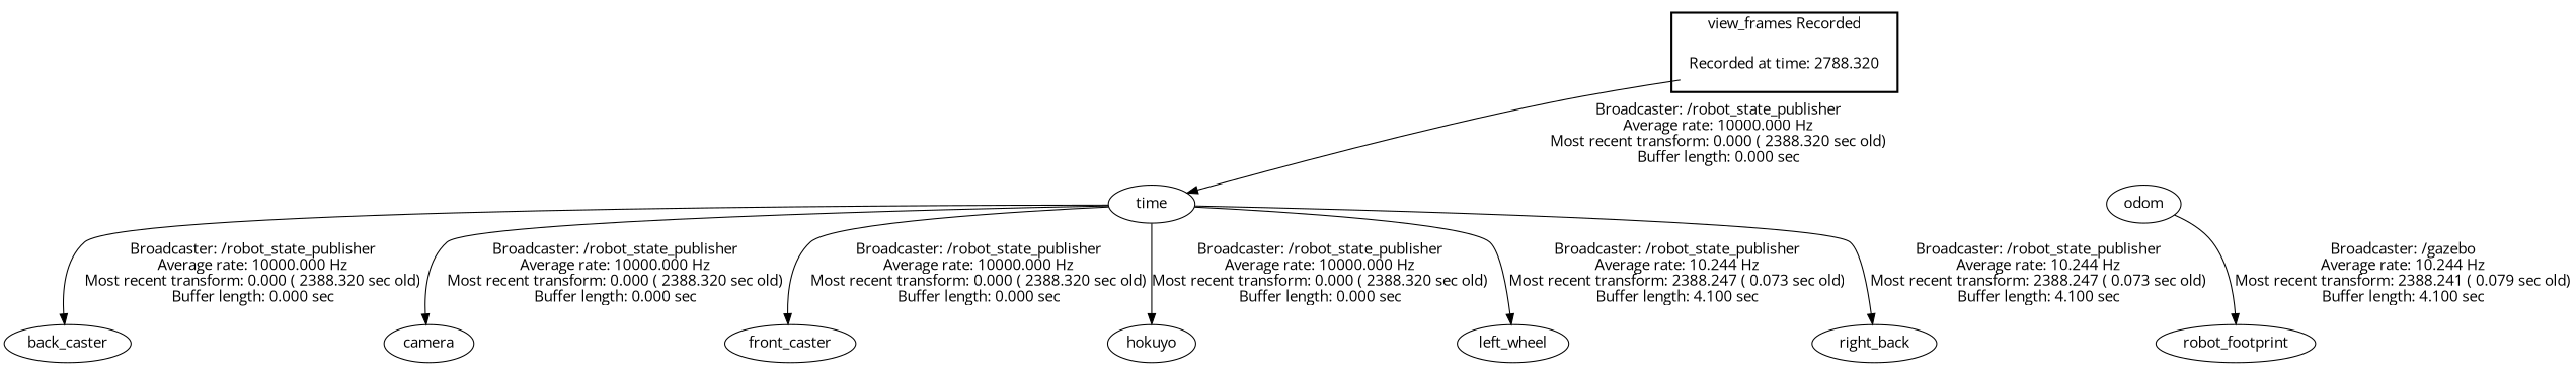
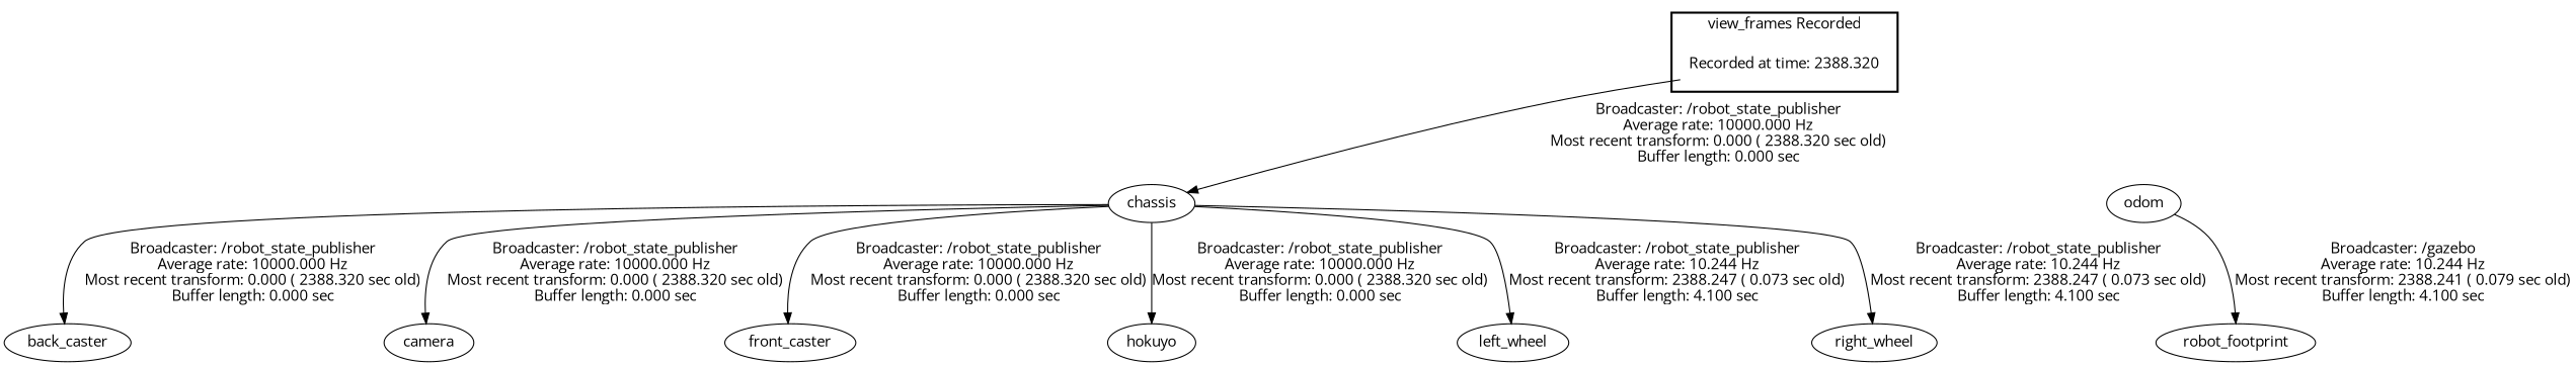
  digraph {
    fontname="Open Sans"
    node [fontname="Open Sans"]
    edge [fontname="Open Sans"]
-   "Recorded at time: 2388.320" [shape=plaintext label="Recorded at time: 2788.320"]
-   chassis [label=time]
+   "Recorded at time: 2388.320" [shape=plaintext]
+   chassis
    odom
    back_caster
    camera
    front_caster
    hokuyo
    left_wheel
-   right_wheel [label=right_back]
+   right_wheel
    robot_footprint
    subgraph cluster_1 {
      color=black
      label="view_frames Recorded"
      style=bold
      "Recorded at time: 2388.320"
    }
    "Recorded at time: 2388.320" -> chassis [label="Broadcaster: /robot_state_publisher\nAverage rate: 10000.000 Hz\nMost recent transform: 0.000 ( 2388.320 sec old)\nBuffer length: 0.000 sec\n"]
    "Recorded at time: 2388.320" -> odom [style=invis]
    chassis -> back_caster [label="Broadcaster: /robot_state_publisher\nAverage rate: 10000.000 Hz\nMost recent transform: 0.000 ( 2388.320 sec old)\nBuffer length: 0.000 sec\n"]
    chassis -> camera [label="Broadcaster: /robot_state_publisher\nAverage rate: 10000.000 Hz\nMost recent transform: 0.000 ( 2388.320 sec old)\nBuffer length: 0.000 sec\n"]
    chassis -> front_caster [label="Broadcaster: /robot_state_publisher\nAverage rate: 10000.000 Hz\nMost recent transform: 0.000 ( 2388.320 sec old)\nBuffer length: 0.000 sec\n"]
    chassis -> hokuyo [label="Broadcaster: /robot_state_publisher\nAverage rate: 10000.000 Hz\nMost recent transform: 0.000 ( 2388.320 sec old)\nBuffer length: 0.000 sec\n"]
    chassis -> left_wheel [label="Broadcaster: /robot_state_publisher\nAverage rate: 10.244 Hz\nMost recent transform: 2388.247 ( 0.073 sec old)\nBuffer length: 4.100 sec\n"]
    chassis -> right_wheel [label="Broadcaster: /robot_state_publisher\nAverage rate: 10.244 Hz\nMost recent transform: 2388.247 ( 0.073 sec old)\nBuffer length: 4.100 sec\n"]
    odom -> robot_footprint [label="Broadcaster: /gazebo\nAverage rate: 10.244 Hz\nMost recent transform: 2388.241 ( 0.079 sec old)\nBuffer length: 4.100 sec\n"]
  }
